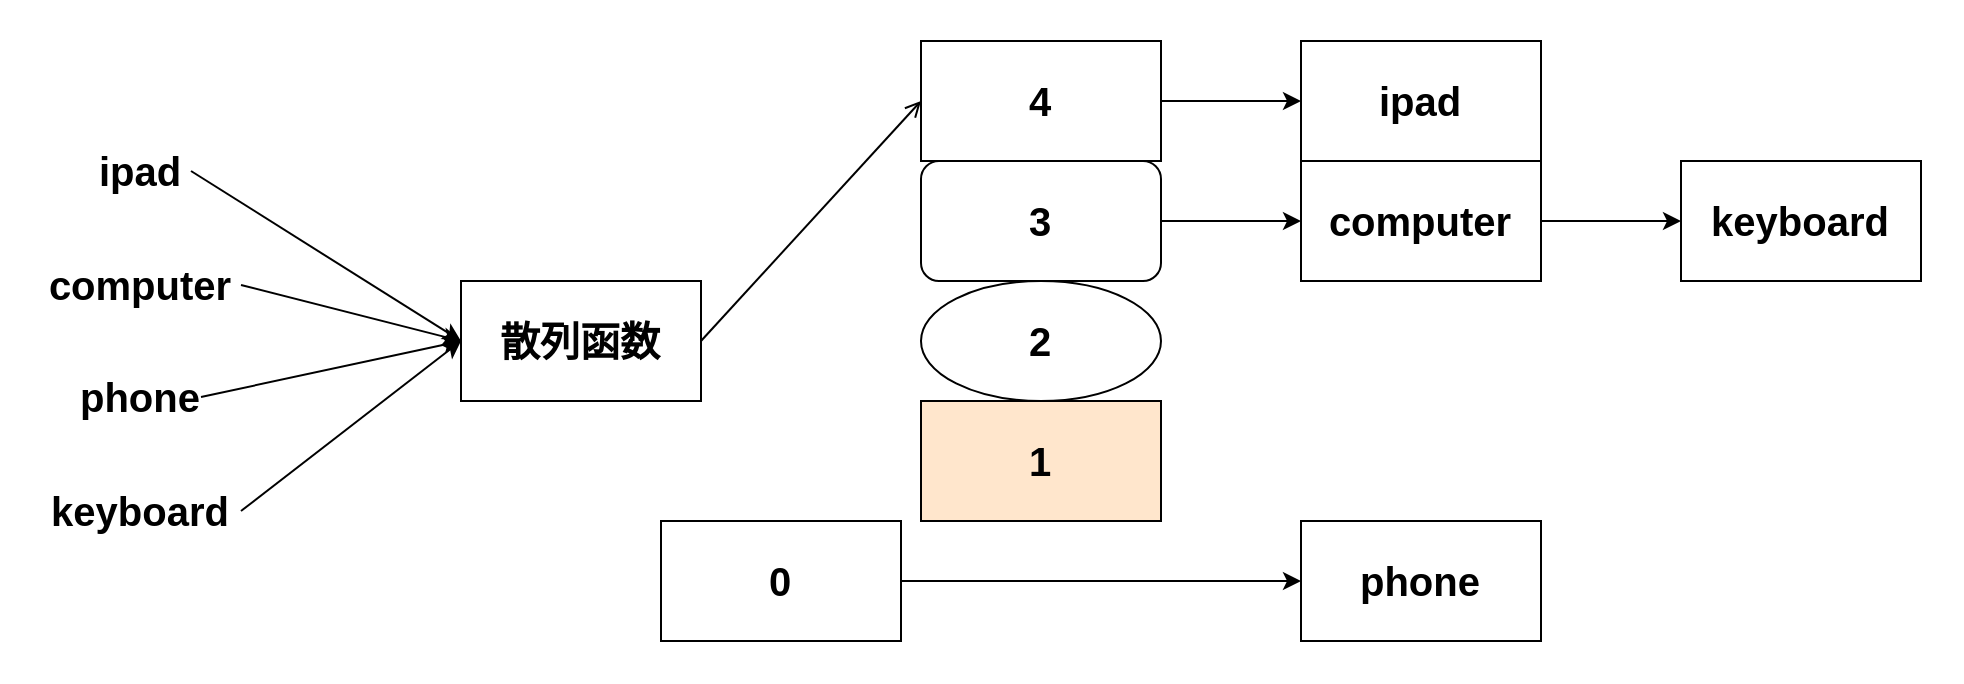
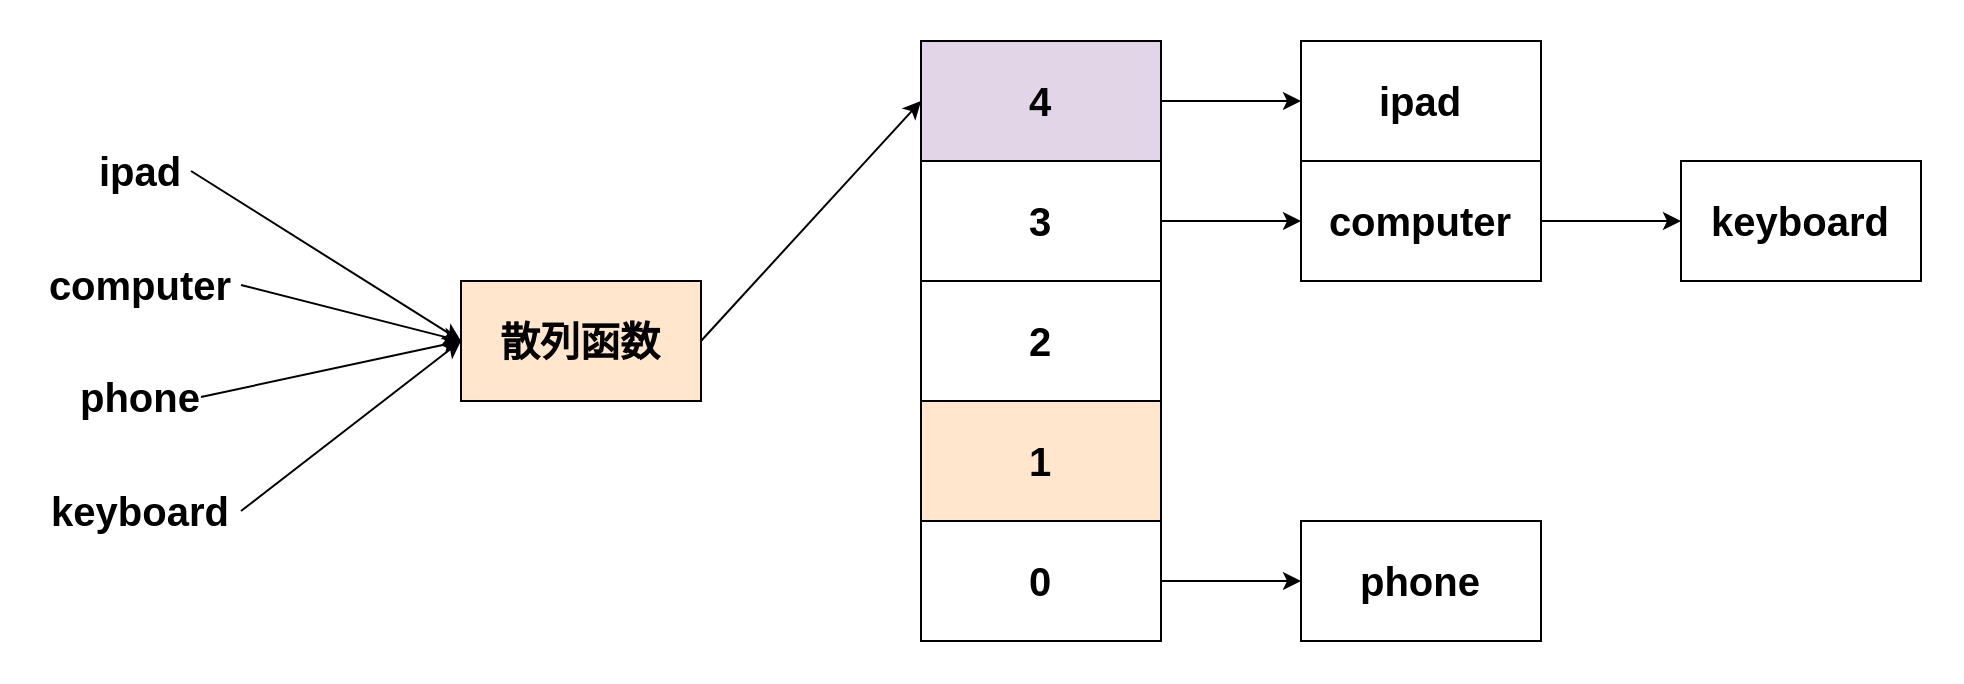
  <mxCell id="0" />
  <mxCell id="1" parent="0" />
  <mxCell id="2" style="edgeStyle=orthogonalEdgeStyle;rounded=0;orthogonalLoop=1;jettySize=auto;html=1;exitX=1;exitY=0.5;exitDx=0;exitDy=0;entryX=0;entryY=0.5;entryDx=0;entryDy=0;" edge="1" parent="1" source="3" target="18"><mxGeometry relative="1" as="geometry" /></mxCell>
- <mxCell id="3" value="0" style="rounded=0;whiteSpace=wrap;html=1;fontSize=20;fontStyle=1" parent="1" vertex="1"><mxGeometry x="330" y="260" width="120" height="60" as="geometry" /></mxCell>
+ <mxCell id="3" value="0" style="rounded=0;whiteSpace=wrap;html=1;fontSize=20;fontStyle=1" parent="1" vertex="1"><mxGeometry x="460" y="260" width="120" height="60" as="geometry" /></mxCell>
  <mxCell id="4" value="1" style="rounded=0;whiteSpace=wrap;html=1;fontSize=20;fontStyle=1;fillColor=#ffe6cc;" parent="1" vertex="1"><mxGeometry x="460" y="200" width="120" height="60" as="geometry" /></mxCell>
- <mxCell id="5" value="2" style="ellipse;whiteSpace=wrap;html=1;fontSize=20;fontStyle=1;" parent="1" vertex="1"><mxGeometry x="460" y="140" width="120" height="60" as="geometry" /></mxCell>
+ <mxCell id="5" value="2" style="rounded=0;whiteSpace=wrap;html=1;fontSize=20;fontStyle=1" parent="1" vertex="1"><mxGeometry x="460" y="140" width="120" height="60" as="geometry" /></mxCell>
  <mxCell id="6" style="edgeStyle=orthogonalEdgeStyle;rounded=0;orthogonalLoop=1;jettySize=auto;html=1;exitX=1;exitY=0.5;exitDx=0;exitDy=0;" edge="1" parent="1" source="7" target="20"><mxGeometry relative="1" as="geometry" /></mxCell>
- <mxCell id="7" value="3" style="whiteSpace=wrap;html=1;fontSize=20;fontStyle=1;rounded=1;" parent="1" vertex="1"><mxGeometry x="460" y="80" width="120" height="60" as="geometry" /></mxCell>
+ <mxCell id="7" value="3" style="rounded=0;whiteSpace=wrap;html=1;fontSize=20;fontStyle=1" parent="1" vertex="1"><mxGeometry x="460" y="80" width="120" height="60" as="geometry" /></mxCell>
  <mxCell id="8" style="edgeStyle=orthogonalEdgeStyle;rounded=0;orthogonalLoop=1;jettySize=auto;html=1;exitX=1;exitY=0.5;exitDx=0;exitDy=0;" edge="1" parent="1" source="9" target="21"><mxGeometry relative="1" as="geometry" /></mxCell>
- <mxCell id="9" value="4" style="rounded=0;whiteSpace=wrap;html=1;fontSize=20;fontStyle=1" parent="1" vertex="1"><mxGeometry x="460" y="20" width="120" height="60" as="geometry" /></mxCell>
- <mxCell id="10" style="edgeStyle=none;rounded=0;orthogonalLoop=1;jettySize=auto;html=1;exitX=1;exitY=0.5;exitDx=0;exitDy=0;entryX=0;entryY=0.5;entryDx=0;entryDy=0;fontSize=20;endArrow=open;" parent="1" source="11" target="9" edge="1"><mxGeometry relative="1" as="geometry" /></mxCell>
- <mxCell id="11" value="散列函数" style="rounded=0;whiteSpace=wrap;html=1;fontSize=20;fontStyle=1" parent="1" vertex="1"><mxGeometry x="230" y="140" width="120" height="60" as="geometry" /></mxCell>
+ <mxCell id="9" value="4" style="rounded=0;whiteSpace=wrap;html=1;fontSize=20;fontStyle=1;fillColor=#e1d5e7;" parent="1" vertex="1"><mxGeometry x="460" y="20" width="120" height="60" as="geometry" /></mxCell>
+ <mxCell id="10" style="edgeStyle=none;rounded=0;orthogonalLoop=1;jettySize=auto;html=1;exitX=1;exitY=0.5;exitDx=0;exitDy=0;entryX=0;entryY=0.5;entryDx=0;entryDy=0;fontSize=20;" parent="1" source="11" target="9" edge="1"><mxGeometry relative="1" as="geometry" /></mxCell>
+ <mxCell id="11" value="散列函数" style="rounded=0;whiteSpace=wrap;html=1;fontSize=20;fontStyle=1;fillColor=#ffe6cc;" parent="1" vertex="1"><mxGeometry x="230" y="140" width="120" height="60" as="geometry" /></mxCell>
  <mxCell id="12" style="rounded=0;orthogonalLoop=1;jettySize=auto;html=1;exitX=1;exitY=0.5;exitDx=0;exitDy=0;fontSize=20;entryX=0;entryY=0.5;entryDx=0;entryDy=0;" parent="1" source="13" target="11" edge="1"><mxGeometry relative="1" as="geometry"><mxPoint x="220" y="170" as="targetPoint" /></mxGeometry></mxCell>
  <mxCell id="13" value="ipad" style="text;html=1;strokeColor=none;fillColor=none;align=center;verticalAlign=middle;whiteSpace=wrap;rounded=0;fontSize=20;fontStyle=1" parent="1" vertex="1"><mxGeometry x="45" y="75" width="50" height="20" as="geometry" /></mxCell>
  <mxCell id="14" style="rounded=0;orthogonalLoop=1;jettySize=auto;html=1;exitX=1;exitY=0.5;exitDx=0;exitDy=0;entryX=0;entryY=0.5;entryDx=0;entryDy=0;" edge="1" parent="1" source="15" target="11"><mxGeometry relative="1" as="geometry"><mxPoint x="220" y="180" as="targetPoint" /></mxGeometry></mxCell>
  <mxCell id="15" value="computer" style="text;html=1;strokeColor=none;fillColor=none;align=center;verticalAlign=middle;whiteSpace=wrap;rounded=0;fontSize=20;fontStyle=1" parent="1" vertex="1"><mxGeometry x="20" y="132" width="100" height="20" as="geometry" /></mxCell>
  <mxCell id="16" style="edgeStyle=none;rounded=0;orthogonalLoop=1;jettySize=auto;html=1;exitX=1;exitY=0.5;exitDx=0;exitDy=0;fontSize=20;" parent="1" source="17" edge="1"><mxGeometry relative="1" as="geometry"><mxPoint x="230" y="170" as="targetPoint" /></mxGeometry></mxCell>
  <mxCell id="17" value="phone" style="text;html=1;strokeColor=none;fillColor=none;align=center;verticalAlign=middle;whiteSpace=wrap;rounded=0;fontSize=20;fontStyle=1" parent="1" vertex="1"><mxGeometry x="40" y="188" width="60" height="20" as="geometry" /></mxCell>
  <mxCell id="18" value="phone" style="rounded=0;whiteSpace=wrap;html=1;fontSize=20;fontStyle=1" vertex="1" parent="1"><mxGeometry x="650" y="260" width="120" height="60" as="geometry" /></mxCell>
  <mxCell id="19" style="edgeStyle=none;rounded=0;orthogonalLoop=1;jettySize=auto;html=1;exitX=1;exitY=0.5;exitDx=0;exitDy=0;" edge="1" parent="1" source="20" target="24"><mxGeometry relative="1" as="geometry" /></mxCell>
  <mxCell id="20" value="computer" style="rounded=0;whiteSpace=wrap;html=1;fontSize=20;fontStyle=1" vertex="1" parent="1"><mxGeometry x="650" y="80" width="120" height="60" as="geometry" /></mxCell>
  <mxCell id="21" value="ipad" style="rounded=0;whiteSpace=wrap;html=1;fontSize=20;fontStyle=1" vertex="1" parent="1"><mxGeometry x="650" y="20" width="120" height="60" as="geometry" /></mxCell>
  <mxCell id="22" style="edgeStyle=none;rounded=0;orthogonalLoop=1;jettySize=auto;html=1;exitX=1;exitY=0.5;exitDx=0;exitDy=0;" edge="1" parent="1" source="23"><mxGeometry relative="1" as="geometry"><mxPoint x="230" y="170" as="targetPoint" /></mxGeometry></mxCell>
  <mxCell id="23" value="keyboard" style="text;html=1;strokeColor=none;fillColor=none;align=center;verticalAlign=middle;whiteSpace=wrap;rounded=0;fontSize=20;fontStyle=1" vertex="1" parent="1"><mxGeometry x="20" y="245" width="100" height="20" as="geometry" /></mxCell>
  <mxCell id="24" value="keyboard" style="rounded=0;whiteSpace=wrap;html=1;fontSize=20;fontStyle=1" vertex="1" parent="1"><mxGeometry x="840" y="80" width="120" height="60" as="geometry" /></mxCell>
